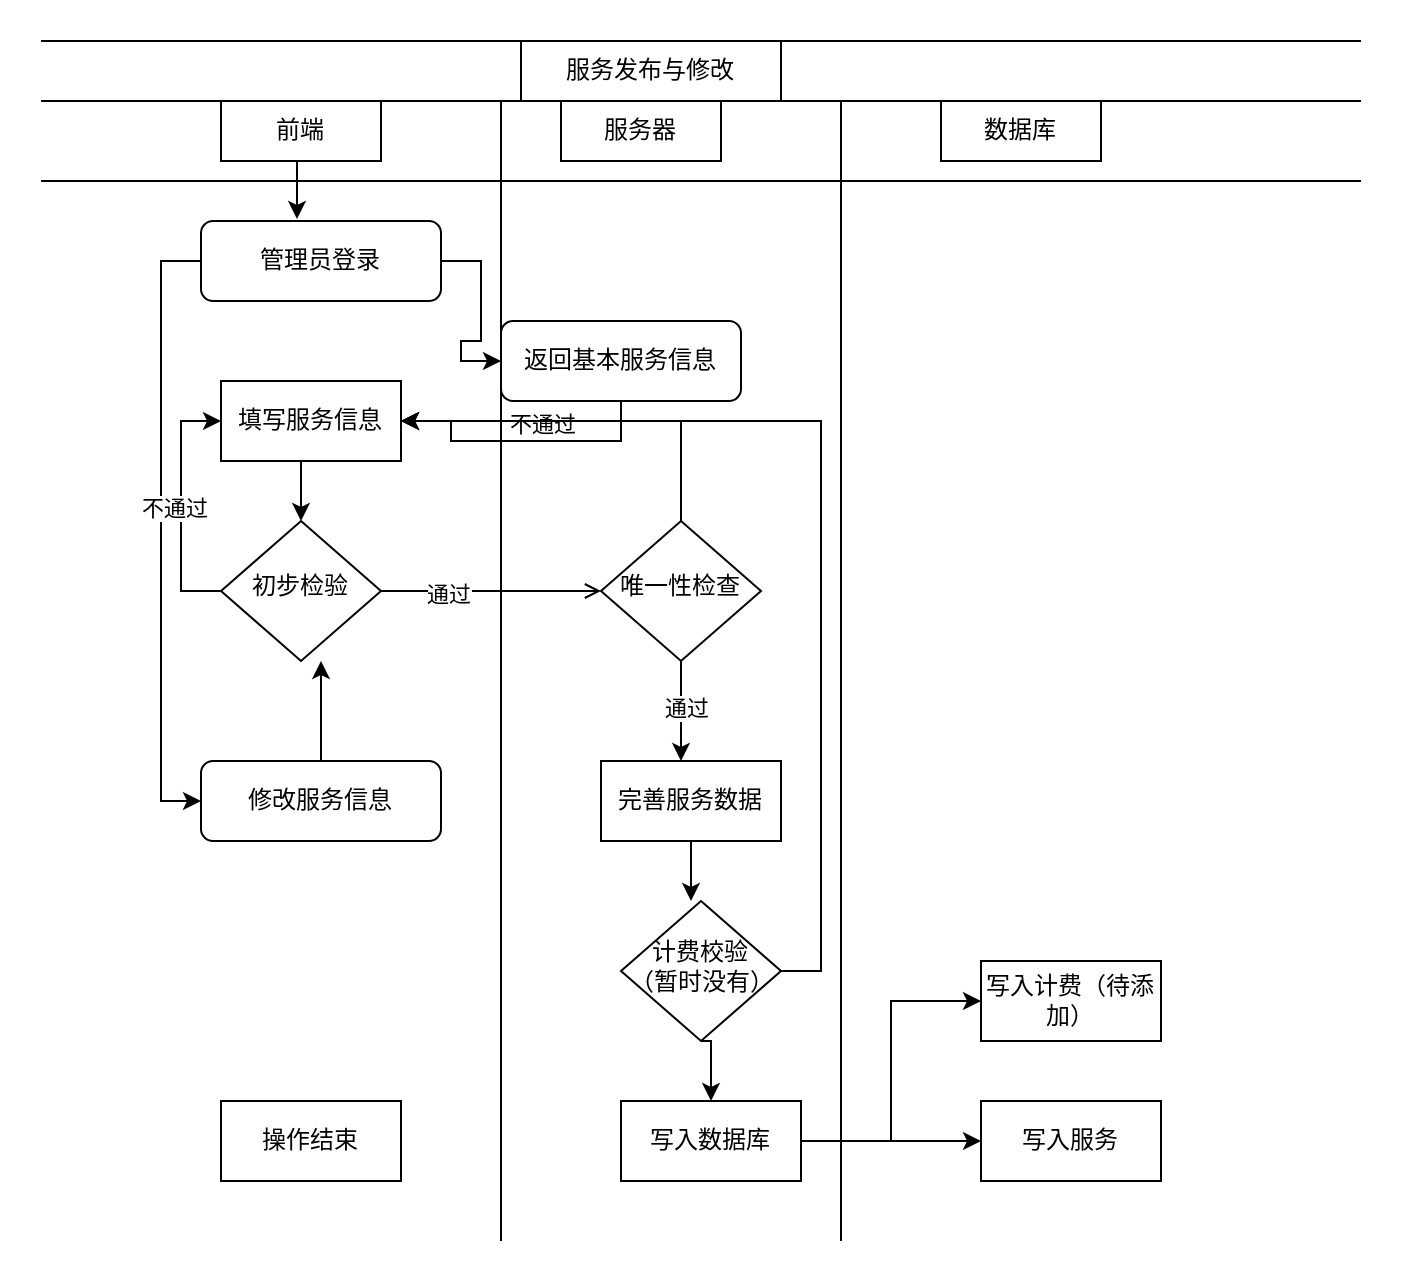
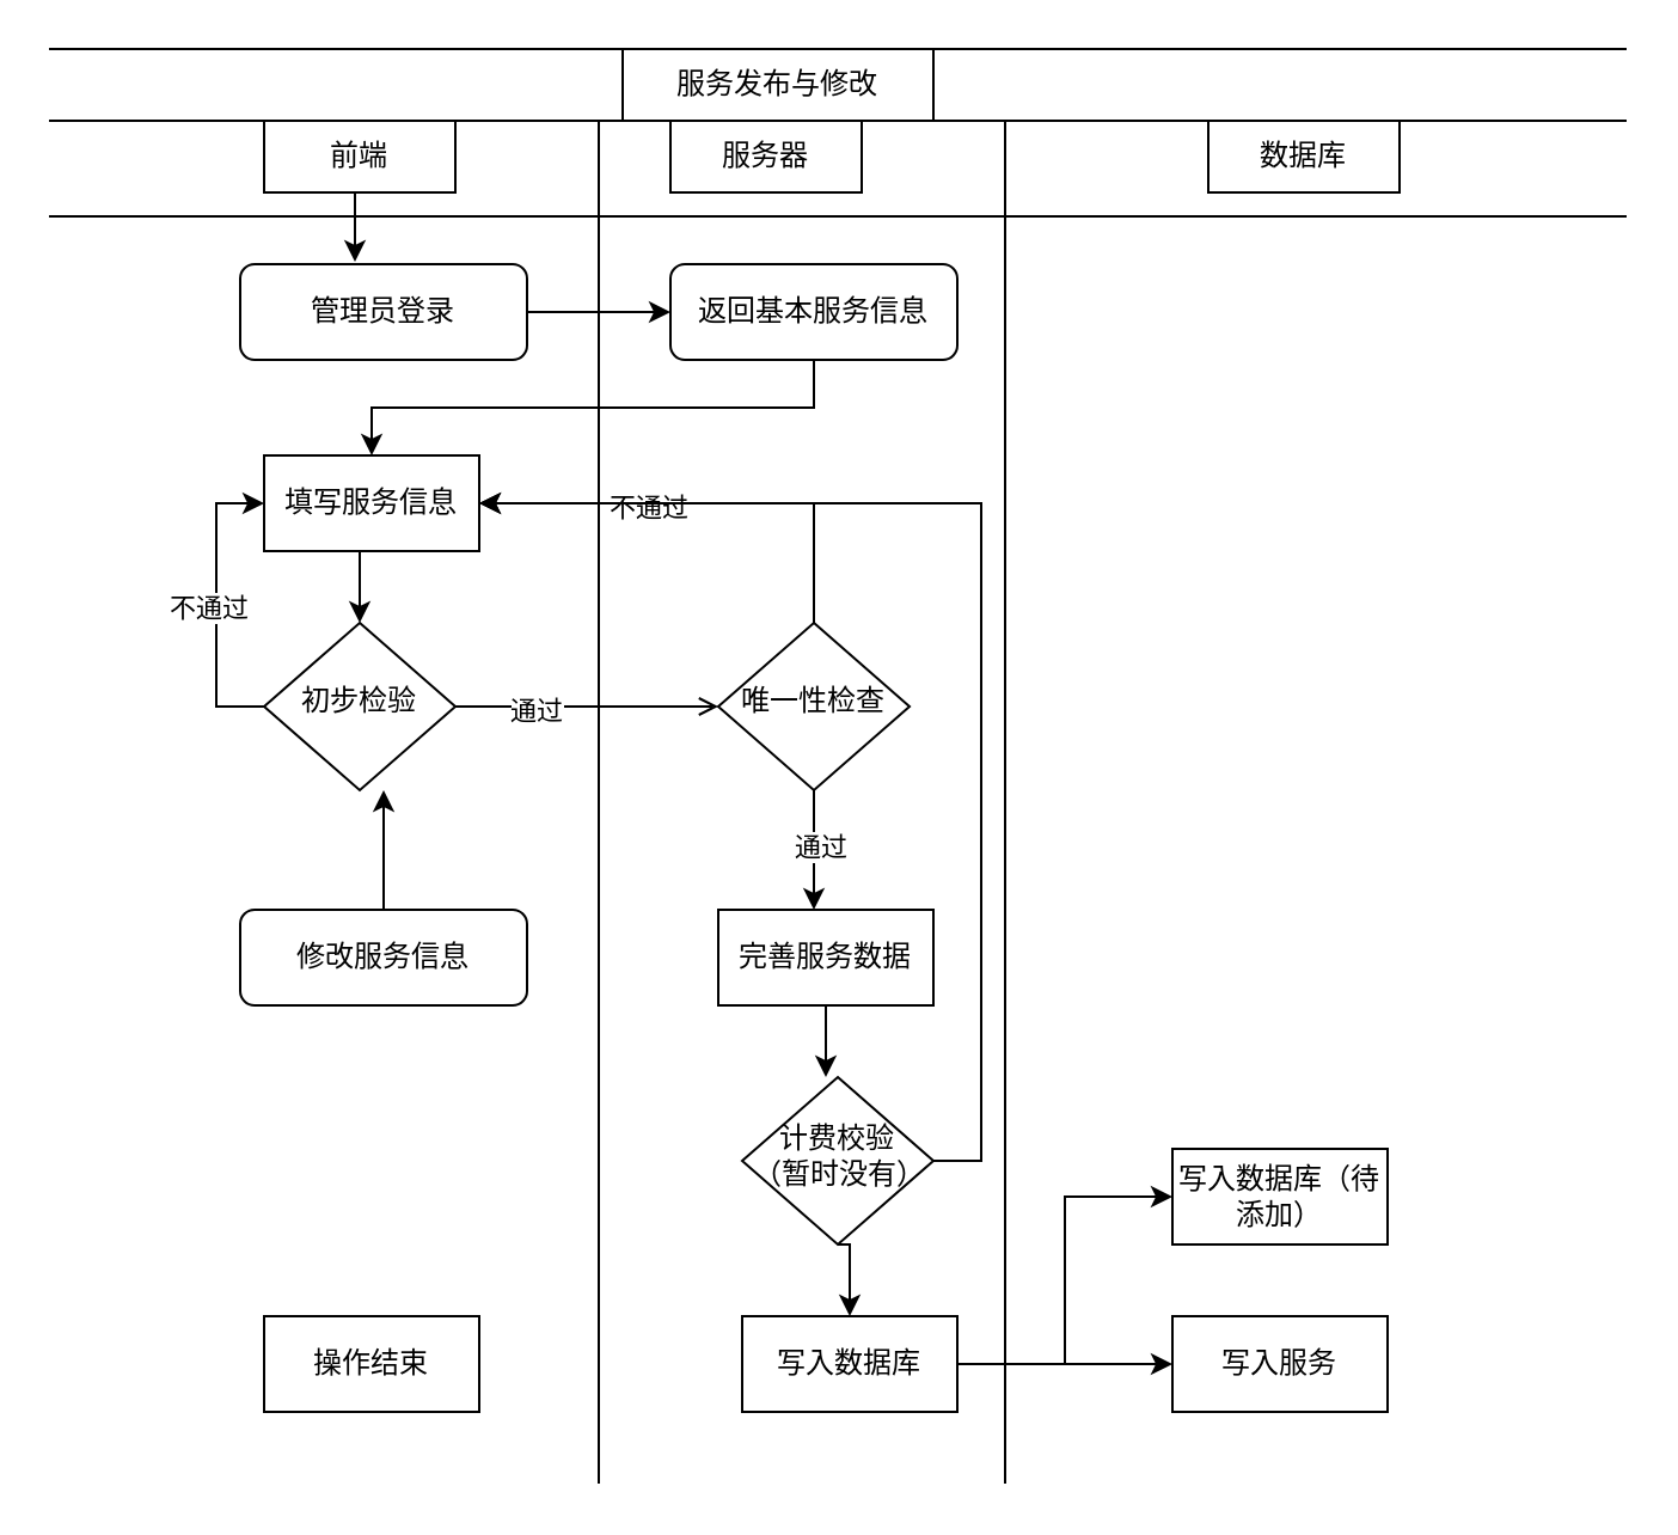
  <mxCell id="0" />
  <mxCell id="1" parent="0" />
  <mxCell id="2" style="edgeStyle=orthogonalEdgeStyle;rounded=0;orthogonalLoop=1;jettySize=auto;html=1;exitX=1;exitY=0.5;exitDx=0;exitDy=0;entryX=0;entryY=0.5;entryDx=0;entryDy=0;" parent="1" source="4" target="18" edge="1"><mxGeometry relative="1" as="geometry" /></mxCell>
- <mxCell id="3" style="edgeStyle=orthogonalEdgeStyle;rounded=0;orthogonalLoop=1;jettySize=auto;html=1;exitX=0;exitY=0.5;exitDx=0;exitDy=0;entryX=0;entryY=0.5;entryDx=0;entryDy=0;" parent="1" source="4" target="5" edge="1"><mxGeometry relative="1" as="geometry" /></mxCell>
  <mxCell id="4" value="管理员登录" style="rounded=1;whiteSpace=wrap;html=1;fontSize=12;glass=0;strokeWidth=1;shadow=0;" parent="1" vertex="1"><mxGeometry x="100" y="110" width="120" height="40" as="geometry" /></mxCell>
  <mxCell id="5" value="修改服务信息" style="rounded=1;whiteSpace=wrap;html=1;fontSize=12;glass=0;strokeWidth=1;shadow=0;" parent="1" vertex="1"><mxGeometry x="100" y="380" width="120" height="40" as="geometry" /></mxCell>
  <mxCell id="6" value="" style="endArrow=none;html=1;rounded=0;" parent="1" edge="1"><mxGeometry width="50" height="50" relative="1" as="geometry"><mxPoint x="20" y="50" as="sourcePoint" /><mxPoint x="680" y="50" as="targetPoint" /></mxGeometry></mxCell>
  <mxCell id="7" value="" style="endArrow=none;html=1;rounded=0;" parent="1" edge="1"><mxGeometry width="50" height="50" relative="1" as="geometry"><mxPoint x="20" y="90" as="sourcePoint" /><mxPoint x="680" y="90" as="targetPoint" /></mxGeometry></mxCell>
  <mxCell id="8" value="" style="endArrow=none;html=1;rounded=0;" parent="1" edge="1"><mxGeometry width="50" height="50" relative="1" as="geometry"><mxPoint x="20" y="20" as="sourcePoint" /><mxPoint x="680" y="20" as="targetPoint" /></mxGeometry></mxCell>
  <mxCell id="9" value="服务发布与修改" style="rounded=0;whiteSpace=wrap;html=1;" parent="1" vertex="1"><mxGeometry x="260" y="20" width="130" height="30" as="geometry" /></mxCell>
  <mxCell id="10" value="前端" style="rounded=0;whiteSpace=wrap;html=1;" parent="1" vertex="1"><mxGeometry x="110" y="50" width="80" height="30" as="geometry" /></mxCell>
- <mxCell id="11" value="数据库" style="rounded=0;whiteSpace=wrap;html=1;" parent="1" vertex="1"><mxGeometry x="470" y="50" width="80" height="30" as="geometry" /></mxCell>
+ <mxCell id="11" value="数据库" style="rounded=0;whiteSpace=wrap;html=1;" parent="1" vertex="1"><mxGeometry x="505" y="50" width="80" height="30" as="geometry" /></mxCell>
  <mxCell id="12" value="服务器" style="rounded=0;whiteSpace=wrap;html=1;" parent="1" vertex="1"><mxGeometry x="280" y="50" width="80" height="30" as="geometry" /></mxCell>
  <mxCell id="13" style="edgeStyle=orthogonalEdgeStyle;rounded=0;orthogonalLoop=1;jettySize=auto;html=1;exitX=0.25;exitY=1;exitDx=0;exitDy=0;entryX=0.5;entryY=0;entryDx=0;entryDy=0;" parent="1" source="14" target="24" edge="1"><mxGeometry relative="1" as="geometry" /></mxCell>
  <mxCell id="14" value="填写服务信息" style="rounded=0;whiteSpace=wrap;html=1;" parent="1" vertex="1"><mxGeometry x="110" y="190" width="90" height="40" as="geometry" /></mxCell>
  <mxCell id="15" value="" style="endArrow=none;html=1;rounded=0;" parent="1" edge="1"><mxGeometry width="50" height="50" relative="1" as="geometry"><mxPoint x="250" y="620" as="sourcePoint" /><mxPoint x="250" y="50" as="targetPoint" /></mxGeometry></mxCell>
  <mxCell id="16" value="" style="endArrow=none;html=1;rounded=0;" parent="1" edge="1"><mxGeometry width="50" height="50" relative="1" as="geometry"><mxPoint x="420" y="620" as="sourcePoint" /><mxPoint x="420" y="50" as="targetPoint" /></mxGeometry></mxCell>
  <mxCell id="17" style="edgeStyle=orthogonalEdgeStyle;rounded=0;orthogonalLoop=1;jettySize=auto;html=1;exitX=0.5;exitY=1;exitDx=0;exitDy=0;" parent="1" source="18" target="14" edge="1"><mxGeometry relative="1" as="geometry" /></mxCell>
- <mxCell id="18" value="返回基本服务信息" style="rounded=1;whiteSpace=wrap;html=1;fontSize=12;glass=0;strokeWidth=1;shadow=0;" parent="1" vertex="1"><mxGeometry x="250" y="160" width="120" height="40" as="geometry" /></mxCell>
+ <mxCell id="18" value="返回基本服务信息" style="rounded=1;whiteSpace=wrap;html=1;fontSize=12;glass=0;strokeWidth=1;shadow=0;" parent="1" vertex="1"><mxGeometry x="280" y="110" width="120" height="40" as="geometry" /></mxCell>
  <mxCell id="19" style="edgeStyle=orthogonalEdgeStyle;rounded=0;orthogonalLoop=1;jettySize=auto;html=1;exitX=0.5;exitY=1;exitDx=0;exitDy=0;entryX=0.4;entryY=-0.025;entryDx=0;entryDy=0;entryPerimeter=0;" parent="1" source="10" target="4" edge="1"><mxGeometry relative="1" as="geometry" /></mxCell>
  <mxCell id="20" style="edgeStyle=orthogonalEdgeStyle;rounded=0;orthogonalLoop=1;jettySize=auto;html=1;exitX=0;exitY=0.5;exitDx=0;exitDy=0;entryX=0;entryY=0.5;entryDx=0;entryDy=0;" parent="1" source="24" target="14" edge="1"><mxGeometry relative="1" as="geometry" /></mxCell>
  <mxCell id="21" value="不通过" style="edgeLabel;html=1;align=center;verticalAlign=middle;resizable=0;points=[];" parent="20" vertex="1" connectable="0"><mxGeometry x="-0.009" y="4" relative="1" as="geometry"><mxPoint as="offset" /></mxGeometry></mxCell>
  <mxCell id="22" style="edgeStyle=orthogonalEdgeStyle;rounded=0;orthogonalLoop=1;jettySize=auto;html=1;exitX=1;exitY=0.5;exitDx=0;exitDy=0;entryX=0;entryY=0.5;entryDx=0;entryDy=0;endArrow=open;" parent="1" source="24" target="29" edge="1"><mxGeometry relative="1" as="geometry" /></mxCell>
  <mxCell id="23" value="通过" style="edgeLabel;html=1;align=center;verticalAlign=middle;resizable=0;points=[];" parent="22" vertex="1" connectable="0"><mxGeometry x="-0.4" y="-1" relative="1" as="geometry"><mxPoint as="offset" /></mxGeometry></mxCell>
  <mxCell id="24" value="初步检验" style="rhombus;whiteSpace=wrap;html=1;shadow=0;fontFamily=Helvetica;fontSize=12;align=center;strokeWidth=1;spacing=6;spacingTop=-4;" parent="1" vertex="1"><mxGeometry x="110" y="260" width="80" height="70" as="geometry" /></mxCell>
  <mxCell id="25" style="edgeStyle=orthogonalEdgeStyle;rounded=0;orthogonalLoop=1;jettySize=auto;html=1;exitX=0.5;exitY=0;exitDx=0;exitDy=0;entryX=1;entryY=0.5;entryDx=0;entryDy=0;" parent="1" source="29" target="14" edge="1"><mxGeometry relative="1" as="geometry" /></mxCell>
  <mxCell id="26" value="不通过" style="edgeLabel;html=1;align=center;verticalAlign=middle;resizable=0;points=[];" parent="25" vertex="1" connectable="0"><mxGeometry x="0.263" y="1" relative="1" as="geometry"><mxPoint as="offset" /></mxGeometry></mxCell>
  <mxCell id="27" style="edgeStyle=orthogonalEdgeStyle;rounded=0;orthogonalLoop=1;jettySize=auto;html=1;exitX=0.5;exitY=1;exitDx=0;exitDy=0;" parent="1" source="29" edge="1"><mxGeometry relative="1" as="geometry"><mxPoint x="340" y="380" as="targetPoint" /></mxGeometry></mxCell>
  <mxCell id="28" value="通过" style="edgeLabel;html=1;align=center;verticalAlign=middle;resizable=0;points=[];" parent="27" vertex="1" connectable="0"><mxGeometry x="-0.089" y="2" relative="1" as="geometry"><mxPoint as="offset" /></mxGeometry></mxCell>
  <mxCell id="29" value="唯一性检查" style="rhombus;whiteSpace=wrap;html=1;shadow=0;fontFamily=Helvetica;fontSize=12;align=center;strokeWidth=1;spacing=6;spacingTop=-4;" parent="1" vertex="1"><mxGeometry x="300" y="260" width="80" height="70" as="geometry" /></mxCell>
  <mxCell id="30" style="edgeStyle=orthogonalEdgeStyle;rounded=0;orthogonalLoop=1;jettySize=auto;html=1;exitX=0.5;exitY=0;exitDx=0;exitDy=0;entryX=0.625;entryY=1;entryDx=0;entryDy=0;entryPerimeter=0;" parent="1" source="5" target="24" edge="1"><mxGeometry relative="1" as="geometry" /></mxCell>
  <mxCell id="31" style="edgeStyle=orthogonalEdgeStyle;rounded=0;orthogonalLoop=1;jettySize=auto;html=1;exitX=0.5;exitY=1;exitDx=0;exitDy=0;" parent="1" source="32" edge="1"><mxGeometry relative="1" as="geometry"><mxPoint x="345" y="450" as="targetPoint" /></mxGeometry></mxCell>
  <mxCell id="32" value="完善服务数据" style="rounded=0;whiteSpace=wrap;html=1;" parent="1" vertex="1"><mxGeometry x="300" y="380" width="90" height="40" as="geometry" /></mxCell>
  <mxCell id="33" style="edgeStyle=orthogonalEdgeStyle;rounded=0;orthogonalLoop=1;jettySize=auto;html=1;exitX=1;exitY=0.5;exitDx=0;exitDy=0;entryX=1;entryY=0.5;entryDx=0;entryDy=0;" parent="1" source="35" target="14" edge="1"><mxGeometry relative="1" as="geometry"><mxPoint x="410" y="210" as="targetPoint" /></mxGeometry></mxCell>
  <mxCell id="34" style="edgeStyle=orthogonalEdgeStyle;rounded=0;orthogonalLoop=1;jettySize=auto;html=1;exitX=0.5;exitY=1;exitDx=0;exitDy=0;entryX=0.5;entryY=0;entryDx=0;entryDy=0;" parent="1" source="35" target="38" edge="1"><mxGeometry relative="1" as="geometry" /></mxCell>
  <mxCell id="35" value="计费校验（暂时没有）" style="rhombus;whiteSpace=wrap;html=1;shadow=0;fontFamily=Helvetica;fontSize=12;align=center;strokeWidth=1;spacing=6;spacingTop=-4;" parent="1" vertex="1"><mxGeometry x="310" y="450" width="80" height="70" as="geometry" /></mxCell>
  <mxCell id="36" style="edgeStyle=orthogonalEdgeStyle;rounded=0;orthogonalLoop=1;jettySize=auto;html=1;exitX=1;exitY=0.5;exitDx=0;exitDy=0;entryX=0;entryY=0.5;entryDx=0;entryDy=0;" parent="1" source="38" target="40" edge="1"><mxGeometry relative="1" as="geometry" /></mxCell>
  <mxCell id="37" style="edgeStyle=orthogonalEdgeStyle;rounded=0;orthogonalLoop=1;jettySize=auto;html=1;exitX=1;exitY=0.5;exitDx=0;exitDy=0;entryX=0;entryY=0.5;entryDx=0;entryDy=0;" parent="1" source="38" target="39" edge="1"><mxGeometry relative="1" as="geometry" /></mxCell>
  <mxCell id="38" value="写入数据库" style="rounded=0;whiteSpace=wrap;html=1;" parent="1" vertex="1"><mxGeometry x="310" y="550" width="90" height="40" as="geometry" /></mxCell>
- <mxCell id="39" value="写入计费（待添加）" style="rounded=0;whiteSpace=wrap;html=1;" parent="1" vertex="1"><mxGeometry x="490" y="480" width="90" height="40" as="geometry" /></mxCell>
+ <mxCell id="39" value="写入数据库（待添加）" style="rounded=0;whiteSpace=wrap;html=1;" parent="1" vertex="1"><mxGeometry x="490" y="480" width="90" height="40" as="geometry" /></mxCell>
  <mxCell id="40" value="写入服务" style="rounded=0;whiteSpace=wrap;html=1;" parent="1" vertex="1"><mxGeometry x="490" y="550" width="90" height="40" as="geometry" /></mxCell>
  <mxCell id="41" value="操作结束" style="rounded=0;whiteSpace=wrap;html=1;" parent="1" vertex="1"><mxGeometry x="110" y="550" width="90" height="40" as="geometry" /></mxCell>
